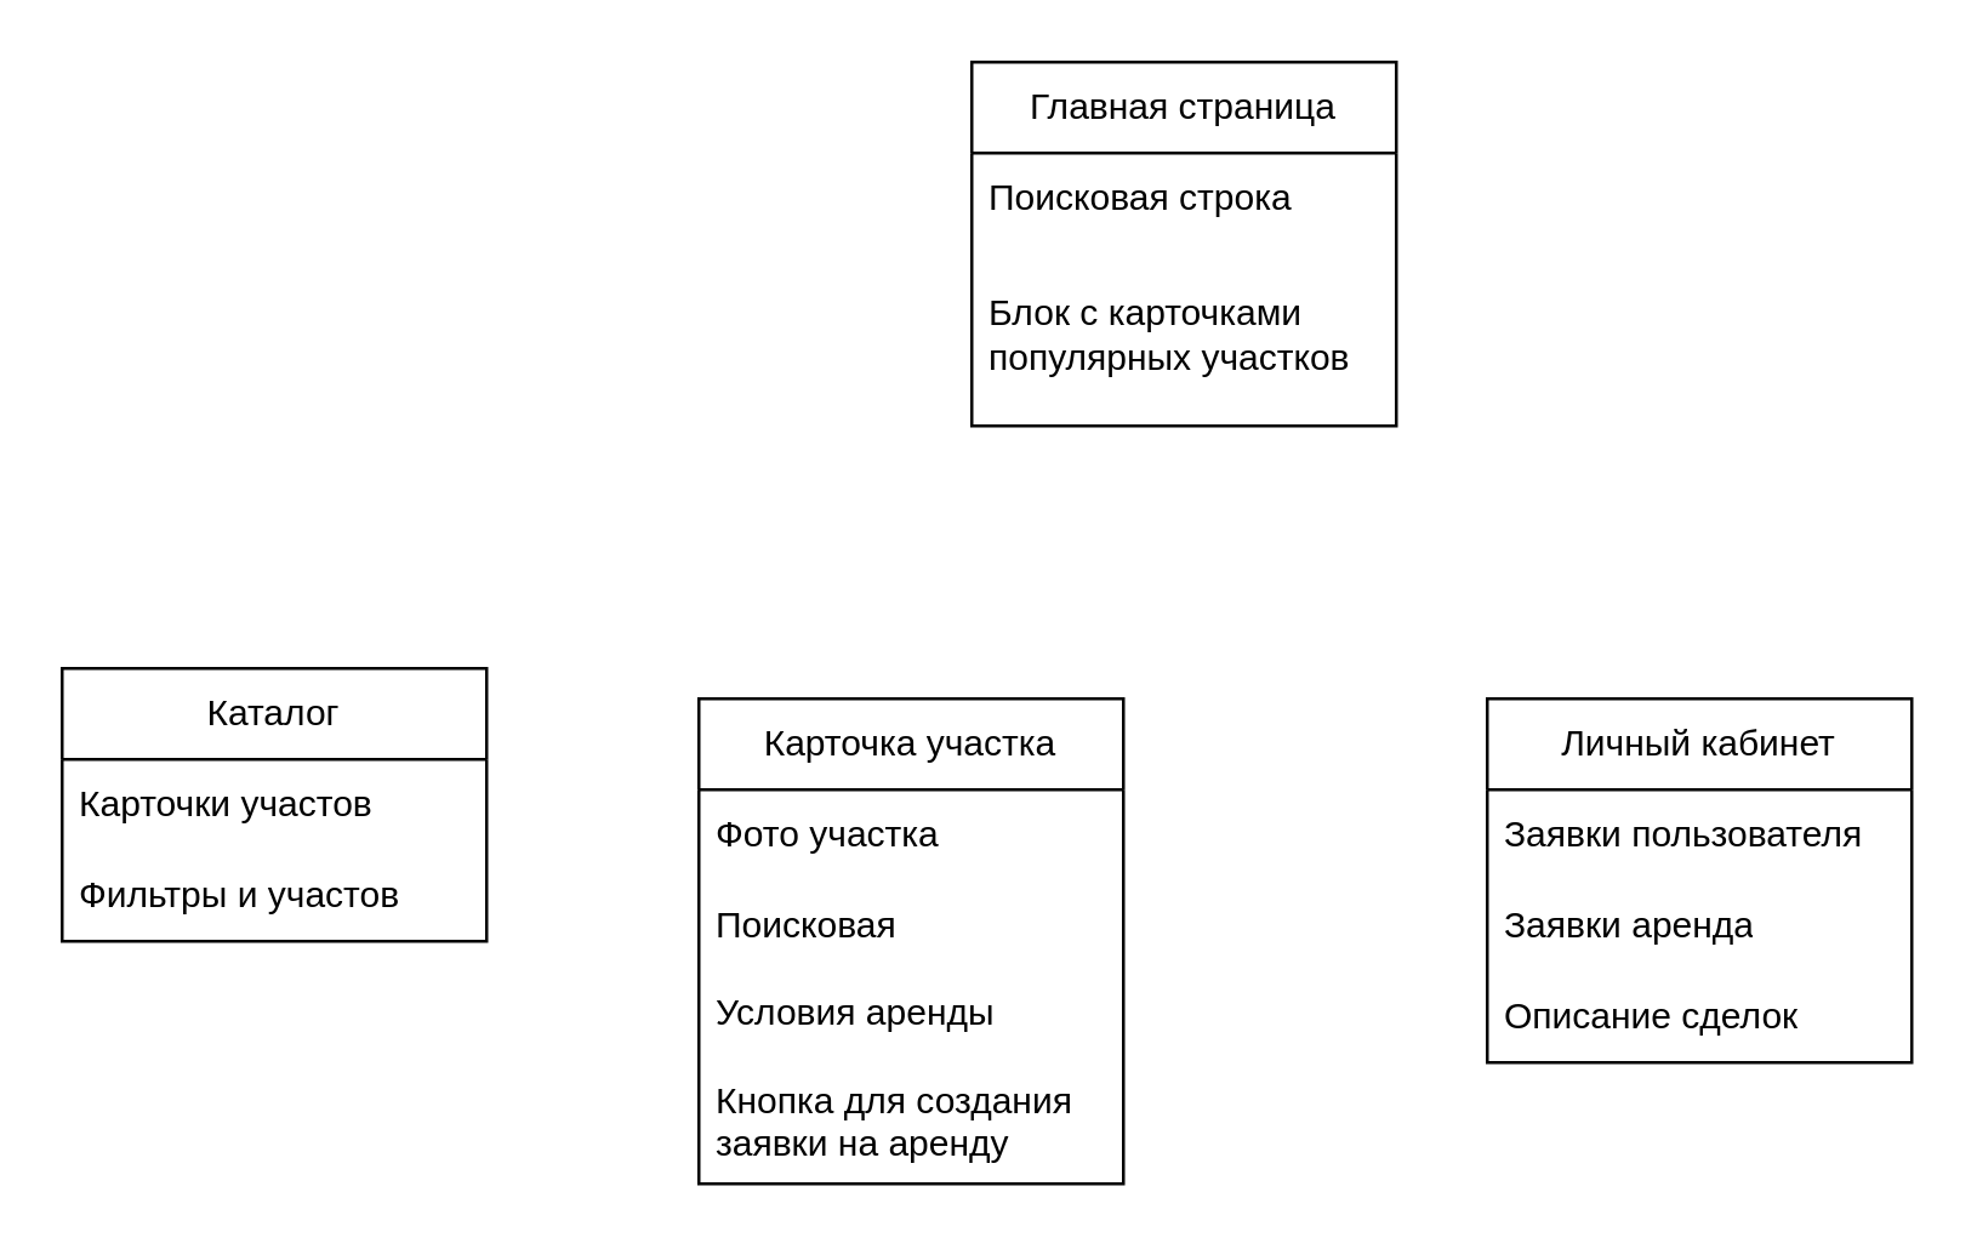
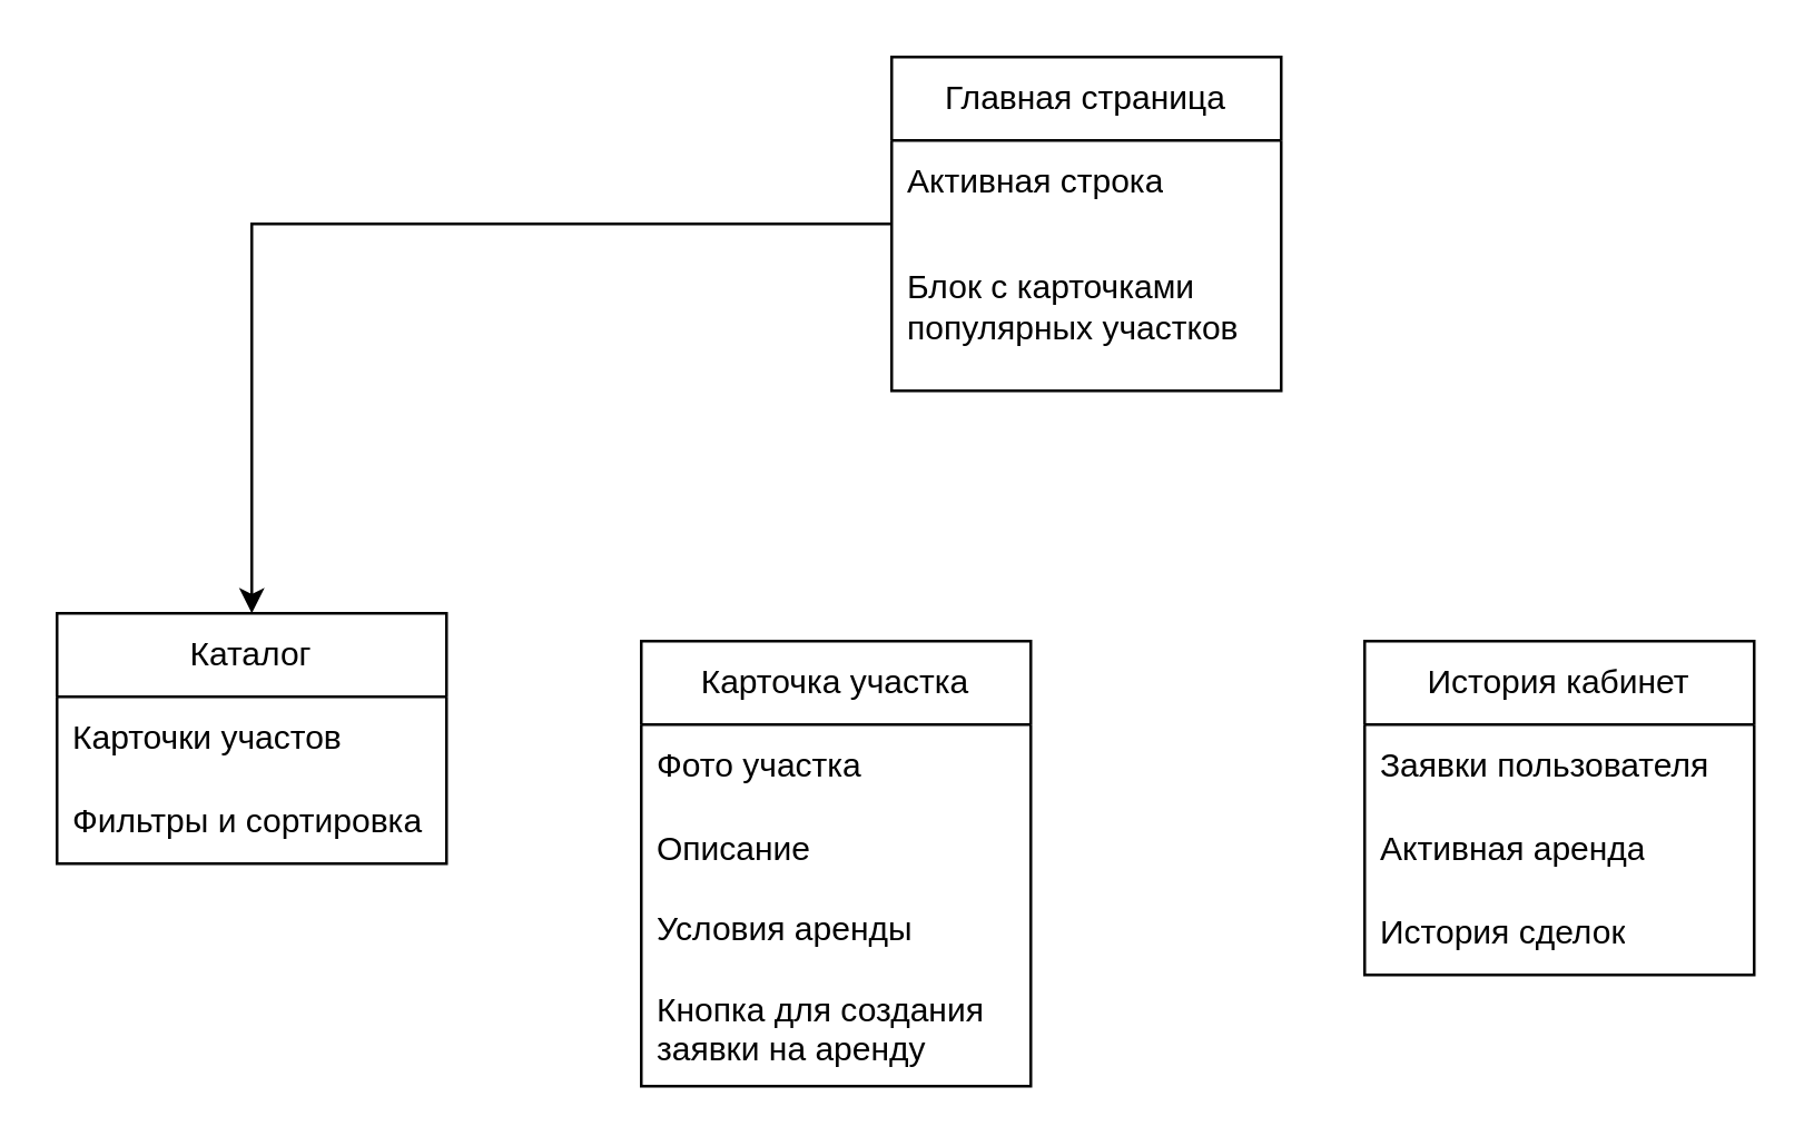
  <mxCell id="0" />
  <mxCell id="1" parent="0" />
+ <mxCell id="2" style="edgeStyle=orthogonalEdgeStyle;rounded=0;orthogonalLoop=1;jettySize=auto;html=1;entryX=0.5;entryY=0;entryDx=0;entryDy=0;" edge="1" parent="1" source="3" target="6"><mxGeometry relative="1" as="geometry" /></mxCell>
  <mxCell id="3" value="Главная страница" style="swimlane;fontStyle=0;childLayout=stackLayout;horizontal=1;startSize=30;horizontalStack=0;resizeParent=1;resizeParentMax=0;resizeLast=0;collapsible=1;marginBottom=0;whiteSpace=wrap;html=1;" vertex="1" parent="1"><mxGeometry x="320" y="20" width="140" height="120" as="geometry"><mxRectangle x="60" y="320" width="140" height="30" as="alternateBounds" /></mxGeometry></mxCell>
- <mxCell id="4" value="Поисковая строка" style="text;strokeColor=none;fillColor=none;align=left;verticalAlign=middle;spacingLeft=4;spacingRight=4;overflow=hidden;points=[[0,0.5],[1,0.5]];portConstraint=eastwest;rotatable=0;whiteSpace=wrap;html=1;" vertex="1" parent="3"><mxGeometry y="30" width="140" height="30" as="geometry" /></mxCell>
+ <mxCell id="4" value="Активная строка" style="text;strokeColor=none;fillColor=none;align=left;verticalAlign=middle;spacingLeft=4;spacingRight=4;overflow=hidden;points=[[0,0.5],[1,0.5]];portConstraint=eastwest;rotatable=0;whiteSpace=wrap;html=1;" vertex="1" parent="3"><mxGeometry y="30" width="140" height="30" as="geometry" /></mxCell>
  <mxCell id="5" value="Блок с карточками популярных участков" style="text;strokeColor=none;fillColor=none;align=left;verticalAlign=middle;spacingLeft=4;spacingRight=4;overflow=hidden;points=[[0,0.5],[1,0.5]];portConstraint=eastwest;rotatable=0;whiteSpace=wrap;html=1;" vertex="1" parent="3"><mxGeometry y="60" width="140" height="60" as="geometry" /></mxCell>
  <mxCell id="6" value="Каталог" style="swimlane;fontStyle=0;childLayout=stackLayout;horizontal=1;startSize=30;horizontalStack=0;resizeParent=1;resizeParentMax=0;resizeLast=0;collapsible=1;marginBottom=0;whiteSpace=wrap;html=1;" vertex="1" parent="1"><mxGeometry x="20" y="220" width="140" height="90" as="geometry" /></mxCell>
  <mxCell id="7" value="Карточки участов" style="text;strokeColor=none;fillColor=none;align=left;verticalAlign=middle;spacingLeft=4;spacingRight=4;overflow=hidden;points=[[0,0.5],[1,0.5]];portConstraint=eastwest;rotatable=0;whiteSpace=wrap;html=1;" vertex="1" parent="6"><mxGeometry y="30" width="140" height="30" as="geometry" /></mxCell>
- <mxCell id="8" value="Фильтры и участов" style="text;strokeColor=none;fillColor=none;align=left;verticalAlign=middle;spacingLeft=4;spacingRight=4;overflow=hidden;points=[[0,0.5],[1,0.5]];portConstraint=eastwest;rotatable=0;whiteSpace=wrap;html=1;" vertex="1" parent="6"><mxGeometry y="60" width="140" height="30" as="geometry" /></mxCell>
+ <mxCell id="8" value="Фильтры и сортировка" style="text;strokeColor=none;fillColor=none;align=left;verticalAlign=middle;spacingLeft=4;spacingRight=4;overflow=hidden;points=[[0,0.5],[1,0.5]];portConstraint=eastwest;rotatable=0;whiteSpace=wrap;html=1;" vertex="1" parent="6"><mxGeometry y="60" width="140" height="30" as="geometry" /></mxCell>
  <mxCell id="9" value="Карточка участка" style="swimlane;fontStyle=0;childLayout=stackLayout;horizontal=1;startSize=30;horizontalStack=0;resizeParent=1;resizeParentMax=0;resizeLast=0;collapsible=1;marginBottom=0;whiteSpace=wrap;html=1;" vertex="1" parent="1"><mxGeometry x="230" y="230" width="140" height="160" as="geometry" /></mxCell>
  <mxCell id="10" value="Фото участка" style="text;strokeColor=none;fillColor=none;align=left;verticalAlign=middle;spacingLeft=4;spacingRight=4;overflow=hidden;points=[[0,0.5],[1,0.5]];portConstraint=eastwest;rotatable=0;whiteSpace=wrap;html=1;" vertex="1" parent="9"><mxGeometry y="30" width="140" height="30" as="geometry" /></mxCell>
- <mxCell id="11" value="Поисковая" style="text;strokeColor=none;fillColor=none;align=left;verticalAlign=middle;spacingLeft=4;spacingRight=4;overflow=hidden;points=[[0,0.5],[1,0.5]];portConstraint=eastwest;rotatable=0;whiteSpace=wrap;html=1;" vertex="1" parent="9"><mxGeometry y="60" width="140" height="30" as="geometry" /></mxCell>
+ <mxCell id="11" value="Описание" style="text;strokeColor=none;fillColor=none;align=left;verticalAlign=middle;spacingLeft=4;spacingRight=4;overflow=hidden;points=[[0,0.5],[1,0.5]];portConstraint=eastwest;rotatable=0;whiteSpace=wrap;html=1;" vertex="1" parent="9"><mxGeometry y="60" width="140" height="30" as="geometry" /></mxCell>
  <mxCell id="12" value="&lt;div&gt;Условия аренды&lt;/div&gt;&lt;div&gt;&lt;br&gt;&lt;/div&gt;&lt;div&gt;Кнопка для создания заявки на аренду&lt;/div&gt;" style="text;strokeColor=none;fillColor=none;align=left;verticalAlign=middle;spacingLeft=4;spacingRight=4;overflow=hidden;points=[[0,0.5],[1,0.5]];portConstraint=eastwest;rotatable=0;whiteSpace=wrap;html=1;" vertex="1" parent="9"><mxGeometry y="90" width="140" height="70" as="geometry" /></mxCell>
- <mxCell id="13" value="Личный кабинет" style="swimlane;fontStyle=0;childLayout=stackLayout;horizontal=1;startSize=30;horizontalStack=0;resizeParent=1;resizeParentMax=0;resizeLast=0;collapsible=1;marginBottom=0;whiteSpace=wrap;html=1;" vertex="1" parent="1"><mxGeometry x="490" y="230" width="140" height="120" as="geometry" /></mxCell>
+ <mxCell id="13" value="История кабинет" style="swimlane;fontStyle=0;childLayout=stackLayout;horizontal=1;startSize=30;horizontalStack=0;resizeParent=1;resizeParentMax=0;resizeLast=0;collapsible=1;marginBottom=0;whiteSpace=wrap;html=1;" vertex="1" parent="1"><mxGeometry x="490" y="230" width="140" height="120" as="geometry" /></mxCell>
  <mxCell id="14" value="Заявки пользователя" style="text;strokeColor=none;fillColor=none;align=left;verticalAlign=middle;spacingLeft=4;spacingRight=4;overflow=hidden;points=[[0,0.5],[1,0.5]];portConstraint=eastwest;rotatable=0;whiteSpace=wrap;html=1;" vertex="1" parent="13"><mxGeometry y="30" width="140" height="30" as="geometry" /></mxCell>
- <mxCell id="15" value="Заявки аренда" style="text;strokeColor=none;fillColor=none;align=left;verticalAlign=middle;spacingLeft=4;spacingRight=4;overflow=hidden;points=[[0,0.5],[1,0.5]];portConstraint=eastwest;rotatable=0;whiteSpace=wrap;html=1;" vertex="1" parent="13"><mxGeometry y="60" width="140" height="30" as="geometry" /></mxCell>
- <mxCell id="16" value="Описание сделок" style="text;strokeColor=none;fillColor=none;align=left;verticalAlign=middle;spacingLeft=4;spacingRight=4;overflow=hidden;points=[[0,0.5],[1,0.5]];portConstraint=eastwest;rotatable=0;whiteSpace=wrap;html=1;" vertex="1" parent="13"><mxGeometry y="90" width="140" height="30" as="geometry" /></mxCell>
+ <mxCell id="15" value="Активная аренда" style="text;strokeColor=none;fillColor=none;align=left;verticalAlign=middle;spacingLeft=4;spacingRight=4;overflow=hidden;points=[[0,0.5],[1,0.5]];portConstraint=eastwest;rotatable=0;whiteSpace=wrap;html=1;" vertex="1" parent="13"><mxGeometry y="60" width="140" height="30" as="geometry" /></mxCell>
+ <mxCell id="16" value="История сделок" style="text;strokeColor=none;fillColor=none;align=left;verticalAlign=middle;spacingLeft=4;spacingRight=4;overflow=hidden;points=[[0,0.5],[1,0.5]];portConstraint=eastwest;rotatable=0;whiteSpace=wrap;html=1;" vertex="1" parent="13"><mxGeometry y="90" width="140" height="30" as="geometry" /></mxCell>
